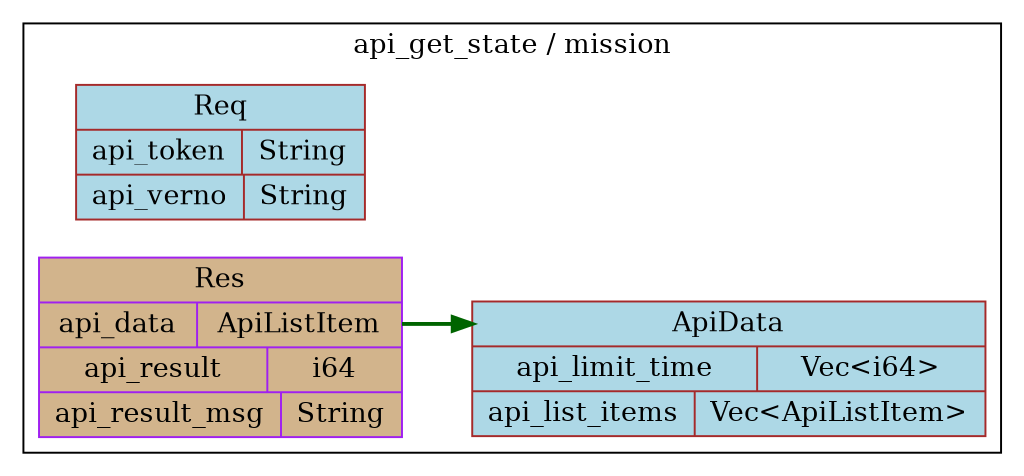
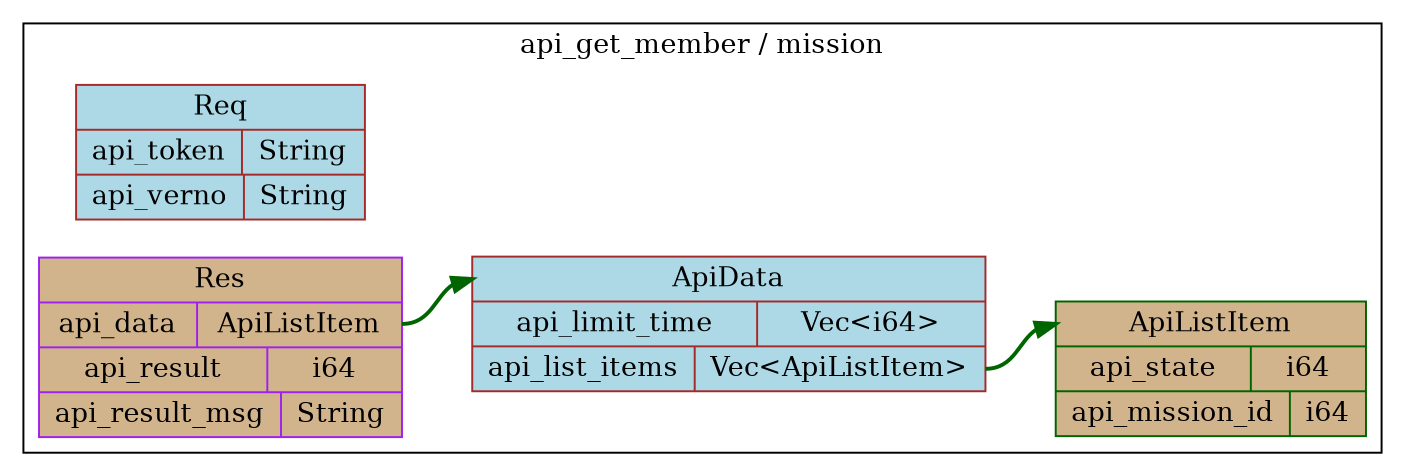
  digraph {
    rankdir=LR
    node [color=brown fillcolor=tan shape=record style="solid,filled"]
    edge [color=darkgreen style=bold]
+   n1 [color=darkgreen label="<ApiListItem> ApiListItem  | { api_state | <api_state> i64 } | { api_mission_id | <api_mission_id> i64 }"]
    n2 [fillcolor=lightblue label="<ApiData> ApiData  | { api_limit_time | <api_limit_time> Vec\<i64\> } | { api_list_items | <api_list_items> Vec\<ApiListItem\> }"]
    n3 [fillcolor=lightblue label="<Req> Req  | { api_token | <api_token> String } | { api_verno | <api_verno> String }"]
    n4 [color=purple label="<Res> Res  | { api_data | <api_data> ApiListItem } | { api_result | <api_result> i64 } | { api_result_msg | <api_result_msg> String }"]
    subgraph cluster_1 {
-     label="api_get_state / mission"
+     label="api_get_member / mission"
+     n1
      n2
      n3
      n4
    }
+   n2 -> n1 [headport="ApiListItem:w" tailport="api_list_items:e"]
    n4 -> n2 [headport="ApiData:w" tailport="api_data:e"]
  }
